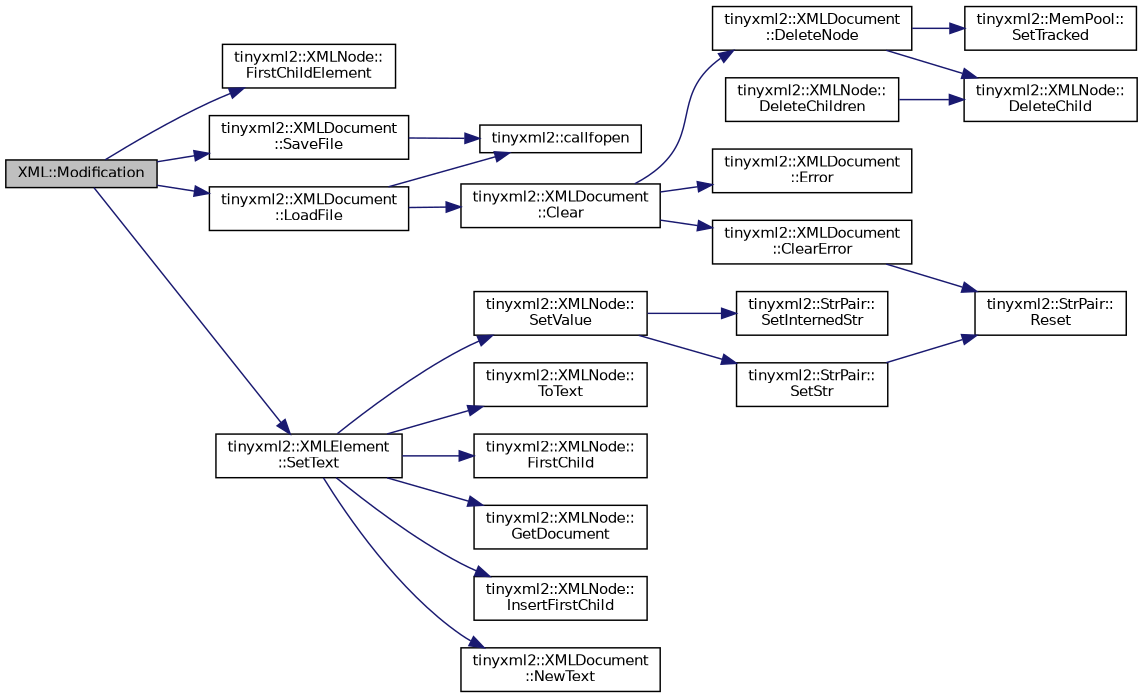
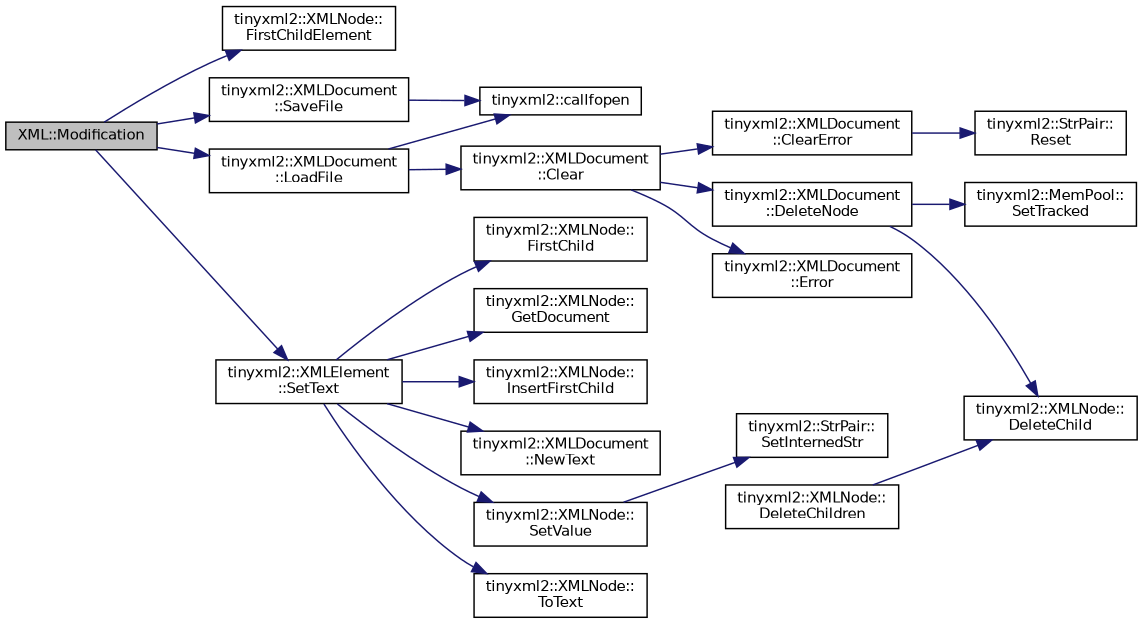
  digraph {
    rankdir=LR
    node [color=black fillcolor=white fontname=Helvetica fontsize=10 shape=record style=filled]
    edge [color=midnightblue fontname=Helvetica fontsize=10 labelfontname=Helvetica labelfontsize=10 style=solid]
    n1 [fillcolor=grey75 fontcolor=black height=0.2 label="XML::Modification" width=0.4]
    n2 [height=0.2 label="tinyxml2::XMLNode::\lFirstChildElement" width=0.4]
    n3 [height=0.2 label="tinyxml2::XMLDocument\l::LoadFile" width=0.4]
    n4 [height=0.2 label="tinyxml2::XMLDocument\l::SaveFile" width=0.4]
    n5 [height=0.2 label="tinyxml2::XMLElement\l::SetText" width=0.4]
    n6 [height=0.2 label="tinyxml2::callfopen" width=0.4]
    n7 [height=0.2 label="tinyxml2::XMLDocument\l::Clear" width=0.4]
    n8 [height=0.2 label="tinyxml2::XMLNode::\lFirstChild" width=0.4]
    n9 [height=0.2 label="tinyxml2::XMLNode::\lGetDocument" width=0.4]
    n10 [height=0.2 label="tinyxml2::XMLNode::\lInsertFirstChild" width=0.4]
    n11 [height=0.2 label="tinyxml2::XMLDocument\l::NewText" width=0.4]
    n12 [height=0.2 label="tinyxml2::XMLNode::\lSetValue" width=0.4]
    n13 [height=0.2 label="tinyxml2::XMLNode::\lToText" width=0.4]
    n14 [height=0.2 label="tinyxml2::XMLDocument\l::ClearError" width=0.4]
    n15 [height=0.2 label="tinyxml2::XMLDocument\l::DeleteNode" width=0.4]
    n16 [height=0.2 label="tinyxml2::XMLDocument\l::Error" width=0.4]
    n17 [height=0.2 label="tinyxml2::StrPair::\lReset" width=0.4]
    n18 [height=0.2 label="tinyxml2::XMLNode::\lDeleteChildren" width=0.4]
    n19 [height=0.2 label="tinyxml2::XMLNode::\lDeleteChild" width=0.4]
    n20 [height=0.2 label="tinyxml2::MemPool::\lSetTracked" width=0.4]
    n21 [height=0.2 label="tinyxml2::StrPair::\lSetInternedStr" width=0.4]
-   n22 [height=0.2 label="tinyxml2::StrPair::\lSetStr" width=0.4]
    n1 -> n2
    n1 -> n3
    n1 -> n4
    n1 -> n5
    n3 -> n6
    n3 -> n7
    n4 -> n6
    n5 -> n8
    n5 -> n9
    n5 -> n10
    n5 -> n11
    n5 -> n12
    n5 -> n13
    n7 -> n14
    n7 -> n15
    n7 -> n16
    n12 -> n21
-   n12 -> n22
    n14 -> n17
    n15 -> n19
    n15 -> n20
    n18 -> n19
-   n22 -> n17
  }
